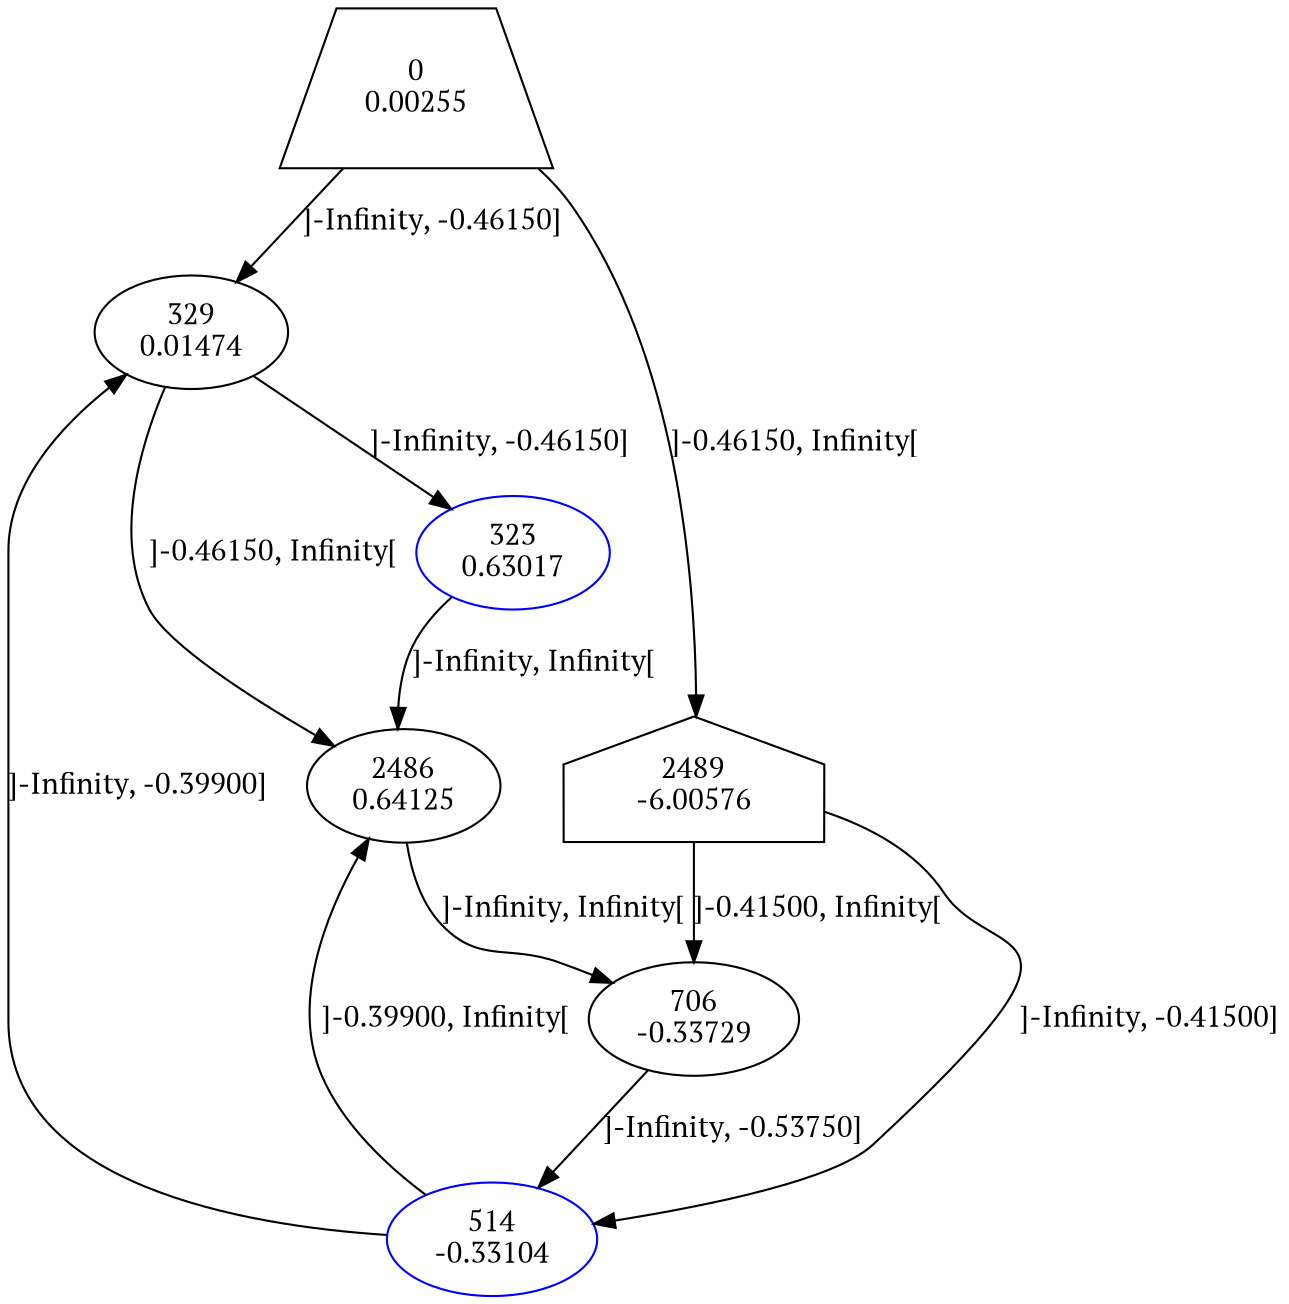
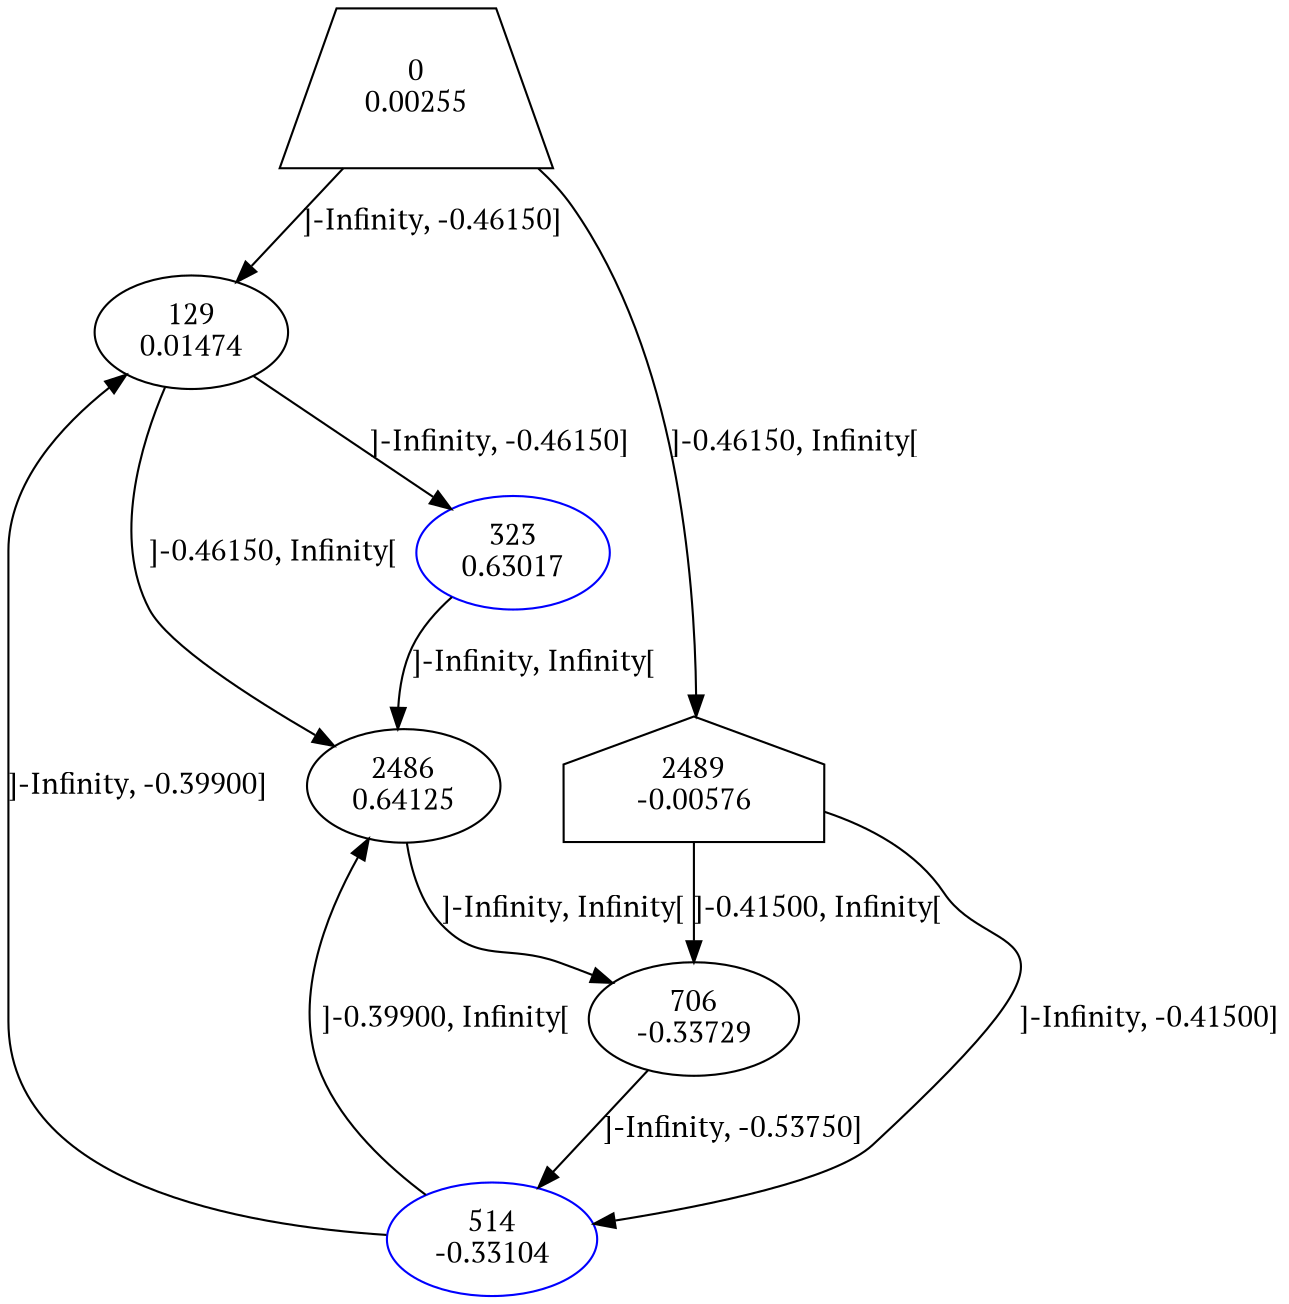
  digraph {
    fontname="PT Serif"
    node [color=black fontname="PT Serif" shape=ellipse]
    edge [fontname="PT Serif"]
    n1 [label="0\n0.00255" shape=trapezium]
-   n2 [label="329\n0.01474"]
-   n3 [label="2489\n-6.00576" shape=house]
+   n2 [label="129\n0.01474"]
+   n3 [label="2489\n-0.00576" shape=house]
    n4 [color=blue label="323\n0.63017"]
    n5 [label="2486\n0.64125"]
    n6 [color=blue label="514\n-0.33104"]
    n7 [label="706\n-0.33729"]
    n1 -> n2 [label="]-Infinity, -0.46150]"]
    n1 -> n3 [label="]-0.46150, Infinity["]
    n2 -> n4 [label="]-Infinity, -0.46150]"]
    n2 -> n5 [label="]-0.46150, Infinity["]
    n3 -> n6 [label="]-Infinity, -0.41500]"]
    n3 -> n7 [label="]-0.41500, Infinity["]
    n4 -> n5 [label="]-Infinity, Infinity["]
    n5 -> n7 [label="]-Infinity, Infinity["]
    n6 -> n2 [label="]-Infinity, -0.39900]"]
    n6 -> n5 [label="]-0.39900, Infinity["]
    n7 -> n6 [label="]-Infinity, -0.53750]"]
  }
